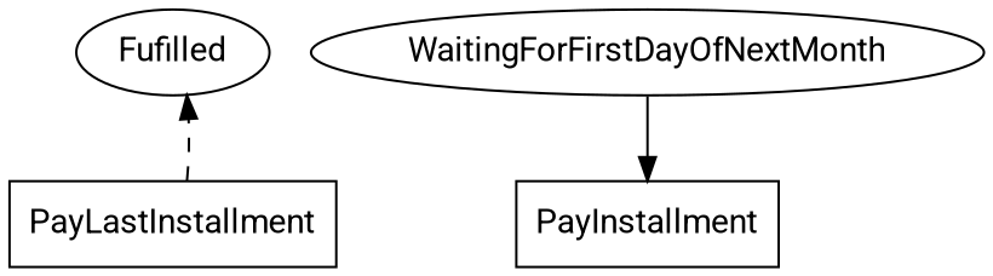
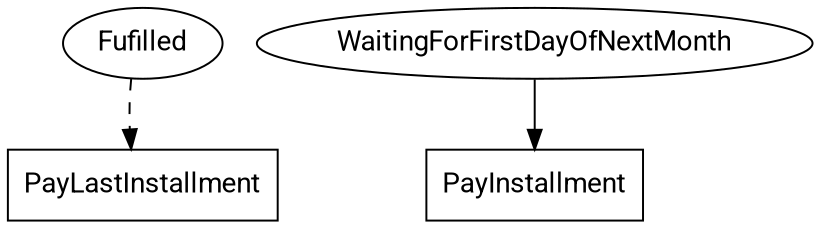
  digraph {
    fontname=Roboto
    node [fontname=Roboto]
    edge [fontname=Roboto]
    n1 [label=Fufilled]
    n2 [label=WaitingForFirstDayOfNextMonth]
    n3 [label=PayInstallment shape=box]
    n4 [label=PayLastInstallment shape=box]
    n2 -> n3
-   n4 -> n1 [style=dashed]
+   n1 -> n4 [style=dashed]
  }
